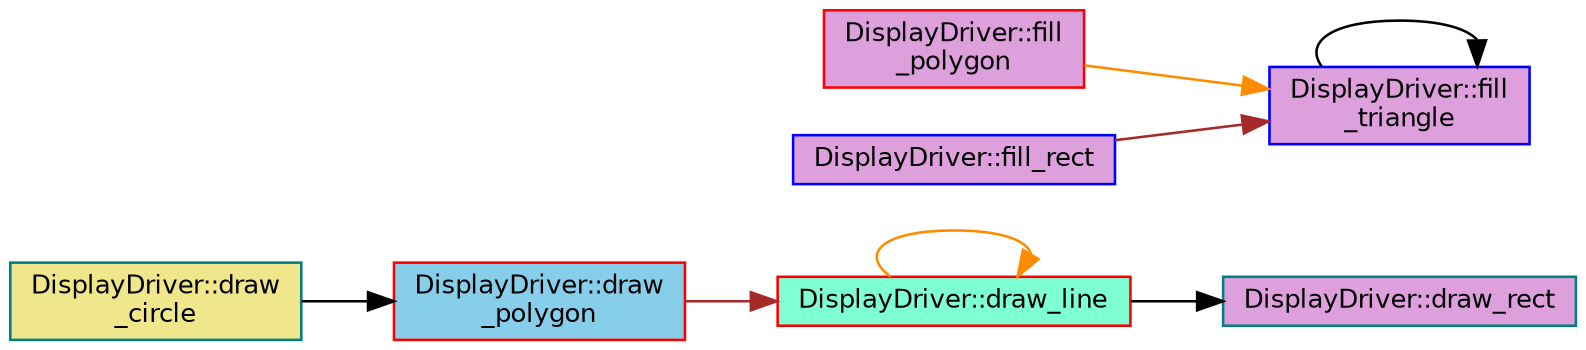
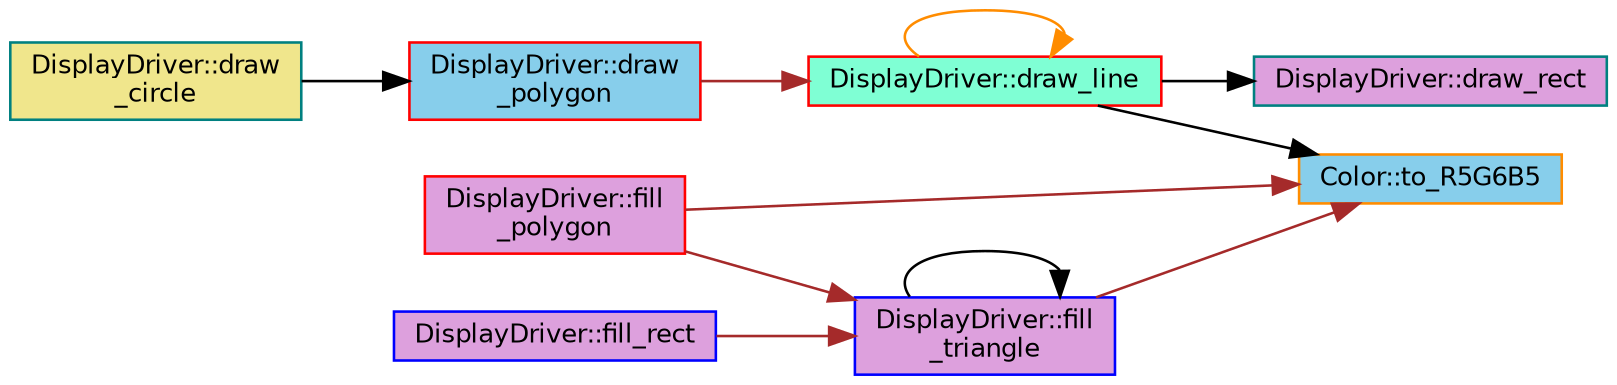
  digraph {
    rankdir=RL
    node [color=red fillcolor=plum fontname=Helvetica fontsize=10 shape=box style=filled]
    edge [color=black dir=back fontname=Helvetica fontsize=10 labelfontname=Helvetica labelfontsize=10 style=solid]
+   n1 [color=darkorange fillcolor=skyblue fontcolor=black height=0.2 label="Color::to_R5G6B5" width=0.4]
    n2 [fillcolor=aquamarine height=0.2 label="DisplayDriver::draw_line" width=0.4]
    n3 [height=0.2 label="DisplayDriver::fill\l_polygon" width=0.4]
    n4 [color=blue height=0.2 label="DisplayDriver::fill\l_triangle" width=0.4]
    n5 [fillcolor=skyblue height=0.2 label="DisplayDriver::draw\l_polygon" width=0.4]
    n6 [color=blue height=0.2 label="DisplayDriver::fill_rect" width=0.4]
    n7 [color=teal fillcolor=khaki height=0.2 label="DisplayDriver::draw\l_circle" width=0.4]
    n8 [color=teal height=0.2 label="DisplayDriver::draw_rect" width=0.4]
+   n1 -> n2
+   n1 -> n3 [color=brown]
+   n1 -> n4 [color=brown]
    n2 -> n2 [color=darkorange]
    n2 -> n5 [color=brown]
-   n4 -> n3 [color=darkorange]
+   n4 -> n3 [color=brown]
    n4 -> n4
    n4 -> n6 [color=brown]
    n5 -> n7
    n8 -> n2
  }
